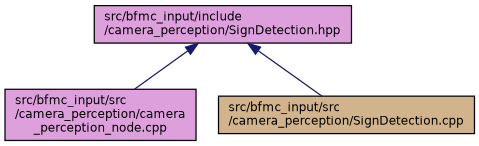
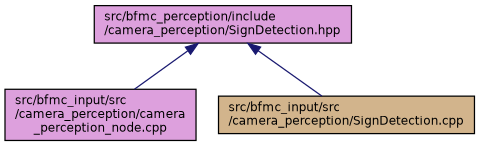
  digraph {
    node [color=black fillcolor=plum fontname=Helvetica fontsize=10 shape=record style=filled]
    edge [color=midnightblue dir=back fontname=Helvetica fontsize=10 labelfontname=Helvetica labelfontsize=10 style=solid]
-   n1 [fontcolor=black height=0.2 label="src/bfmc_input/include\l/camera_perception/SignDetection.hpp" width=0.4]
+   n1 [fontcolor=black height=0.2 label="src/bfmc_perception/include\l/camera_perception/SignDetection.hpp" width=0.4]
    n2 [height=0.2 label="src/bfmc_input/src\l/camera_perception/camera\l_perception_node.cpp" width=0.4]
    n3 [fillcolor=tan height=0.2 label="src/bfmc_input/src\l/camera_perception/SignDetection.cpp" width=0.4]
    n1 -> n2
    n1 -> n3
  }
